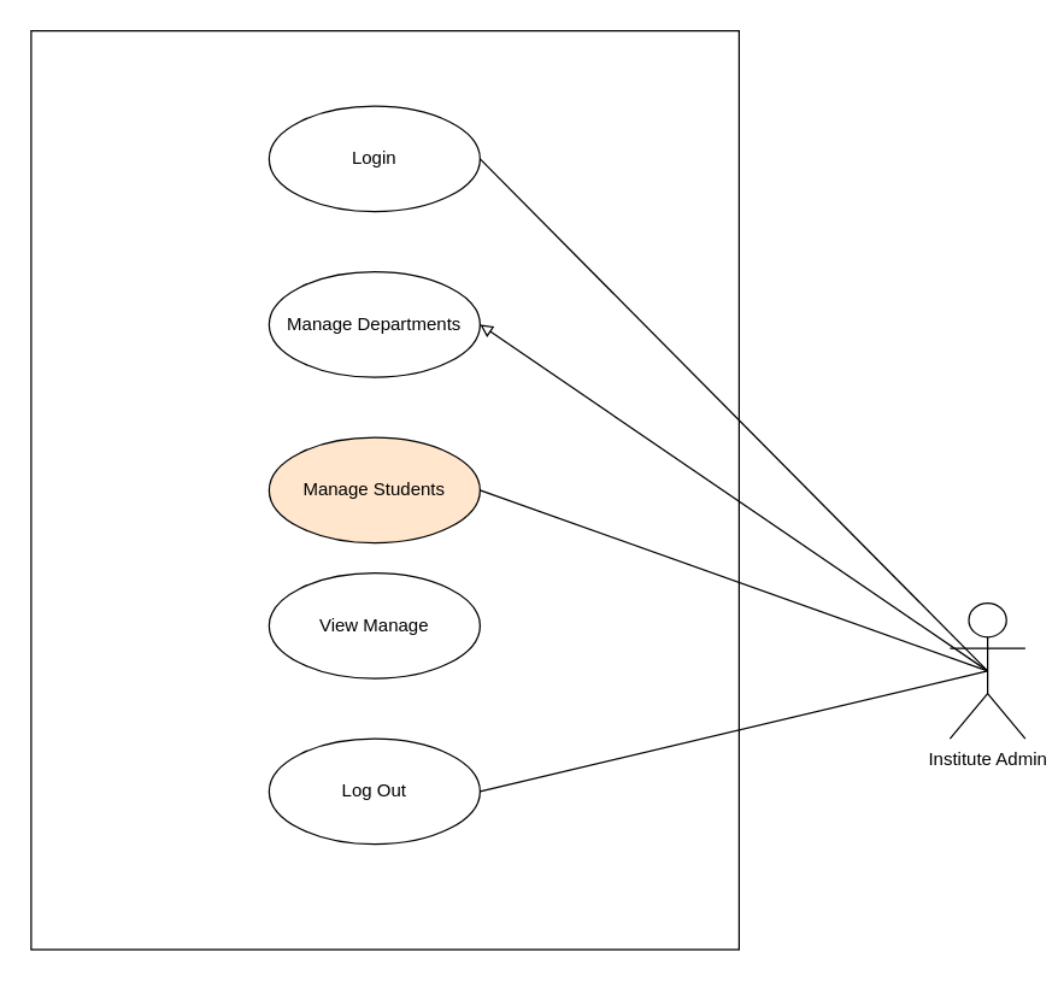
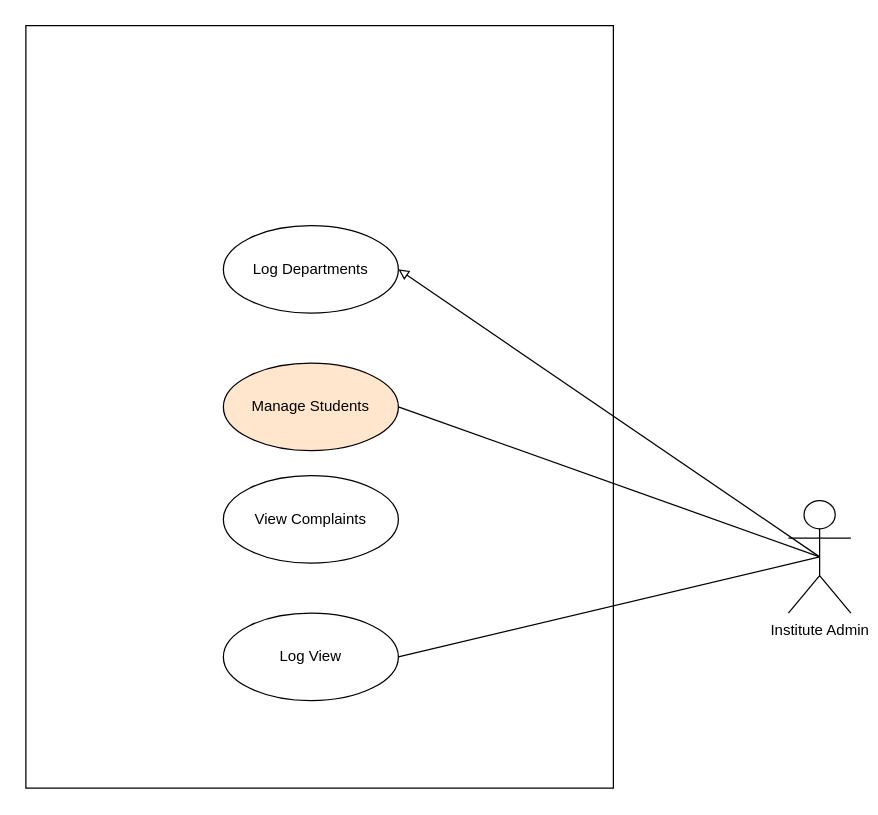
  <mxCell id="0" />
  <mxCell id="1" parent="0" />
  <mxCell id="2" value="Institute Admin&lt;br&gt;" style="shape=umlActor;verticalLabelPosition=bottom;verticalAlign=top;html=1;outlineConnect=0;" vertex="1" parent="1"><mxGeometry x="630" y="400" width="50" height="90" as="geometry" /></mxCell>
  <mxCell id="3" value="" style="rounded=0;whiteSpace=wrap;html=1;" vertex="1" parent="1"><mxGeometry x="20" y="20" width="470" height="610" as="geometry" /></mxCell>
- <mxCell id="4" value="Manage Departments" style="ellipse;whiteSpace=wrap;html=1;" vertex="1" parent="1"><mxGeometry x="178" y="180" width="140" height="70" as="geometry" /></mxCell>
+ <mxCell id="4" value="Log Departments" style="ellipse;whiteSpace=wrap;html=1;" vertex="1" parent="1"><mxGeometry x="178" y="180" width="140" height="70" as="geometry" /></mxCell>
  <mxCell id="5" value="Manage Students" style="ellipse;whiteSpace=wrap;html=1;fillColor=#ffe6cc;" vertex="1" parent="1"><mxGeometry x="178" y="290" width="140" height="70" as="geometry" /></mxCell>
- <mxCell id="6" value="Login" style="ellipse;whiteSpace=wrap;html=1;" vertex="1" parent="1"><mxGeometry x="178" y="70" width="140" height="70" as="geometry" /></mxCell>
- <mxCell id="7" value="Log Out" style="ellipse;whiteSpace=wrap;html=1;" vertex="1" parent="1"><mxGeometry x="178" y="490" width="140" height="70" as="geometry" /></mxCell>
- <mxCell id="8" style="rounded=0;orthogonalLoop=1;jettySize=auto;html=1;endArrow=none;endFill=0;entryX=1;entryY=0.5;entryDx=0;entryDy=0;exitX=0.5;exitY=0.5;exitDx=0;exitDy=0;exitPerimeter=0;" edge="1" parent="1" source="2" target="6"><mxGeometry relative="1" as="geometry"><mxPoint x="550" y="380" as="targetPoint" /><mxPoint x="570" y="300" as="sourcePoint" /></mxGeometry></mxCell>
+ <mxCell id="7" value="Log View" style="ellipse;whiteSpace=wrap;html=1;" vertex="1" parent="1"><mxGeometry x="178" y="490" width="140" height="70" as="geometry" /></mxCell>
  <mxCell id="9" style="rounded=0;orthogonalLoop=1;jettySize=auto;html=1;endArrow=block;endFill=0;entryX=1;entryY=0.5;entryDx=0;entryDy=0;exitX=0.5;exitY=0.5;exitDx=0;exitDy=0;exitPerimeter=0;" edge="1" parent="1" source="2" target="4"><mxGeometry relative="1" as="geometry"><mxPoint x="338" y="125" as="targetPoint" /><mxPoint x="540" y="390" as="sourcePoint" /></mxGeometry></mxCell>
  <mxCell id="10" style="rounded=0;orthogonalLoop=1;jettySize=auto;html=1;endArrow=none;endFill=0;entryX=1;entryY=0.5;entryDx=0;entryDy=0;exitX=0.5;exitY=0.5;exitDx=0;exitDy=0;exitPerimeter=0;" edge="1" parent="1" source="2" target="5"><mxGeometry relative="1" as="geometry"><mxPoint x="348" y="135" as="targetPoint" /><mxPoint x="540" y="420" as="sourcePoint" /></mxGeometry></mxCell>
  <mxCell id="11" style="rounded=0;orthogonalLoop=1;jettySize=auto;html=1;endArrow=none;endFill=0;entryX=1;entryY=0.5;entryDx=0;entryDy=0;exitX=0.5;exitY=0.5;exitDx=0;exitDy=0;exitPerimeter=0;" edge="1" parent="1" source="2" target="7"><mxGeometry relative="1" as="geometry"><mxPoint x="388" y="175" as="targetPoint" /><mxPoint x="560" y="500" as="sourcePoint" /></mxGeometry></mxCell>
- <mxCell id="12" value="View Manage" style="ellipse;whiteSpace=wrap;html=1;" vertex="1" parent="1"><mxGeometry x="178" y="380" width="140" height="70" as="geometry" /></mxCell>
+ <mxCell id="12" value="View Complaints" style="ellipse;whiteSpace=wrap;html=1;" vertex="1" parent="1"><mxGeometry x="178" y="380" width="140" height="70" as="geometry" /></mxCell>
